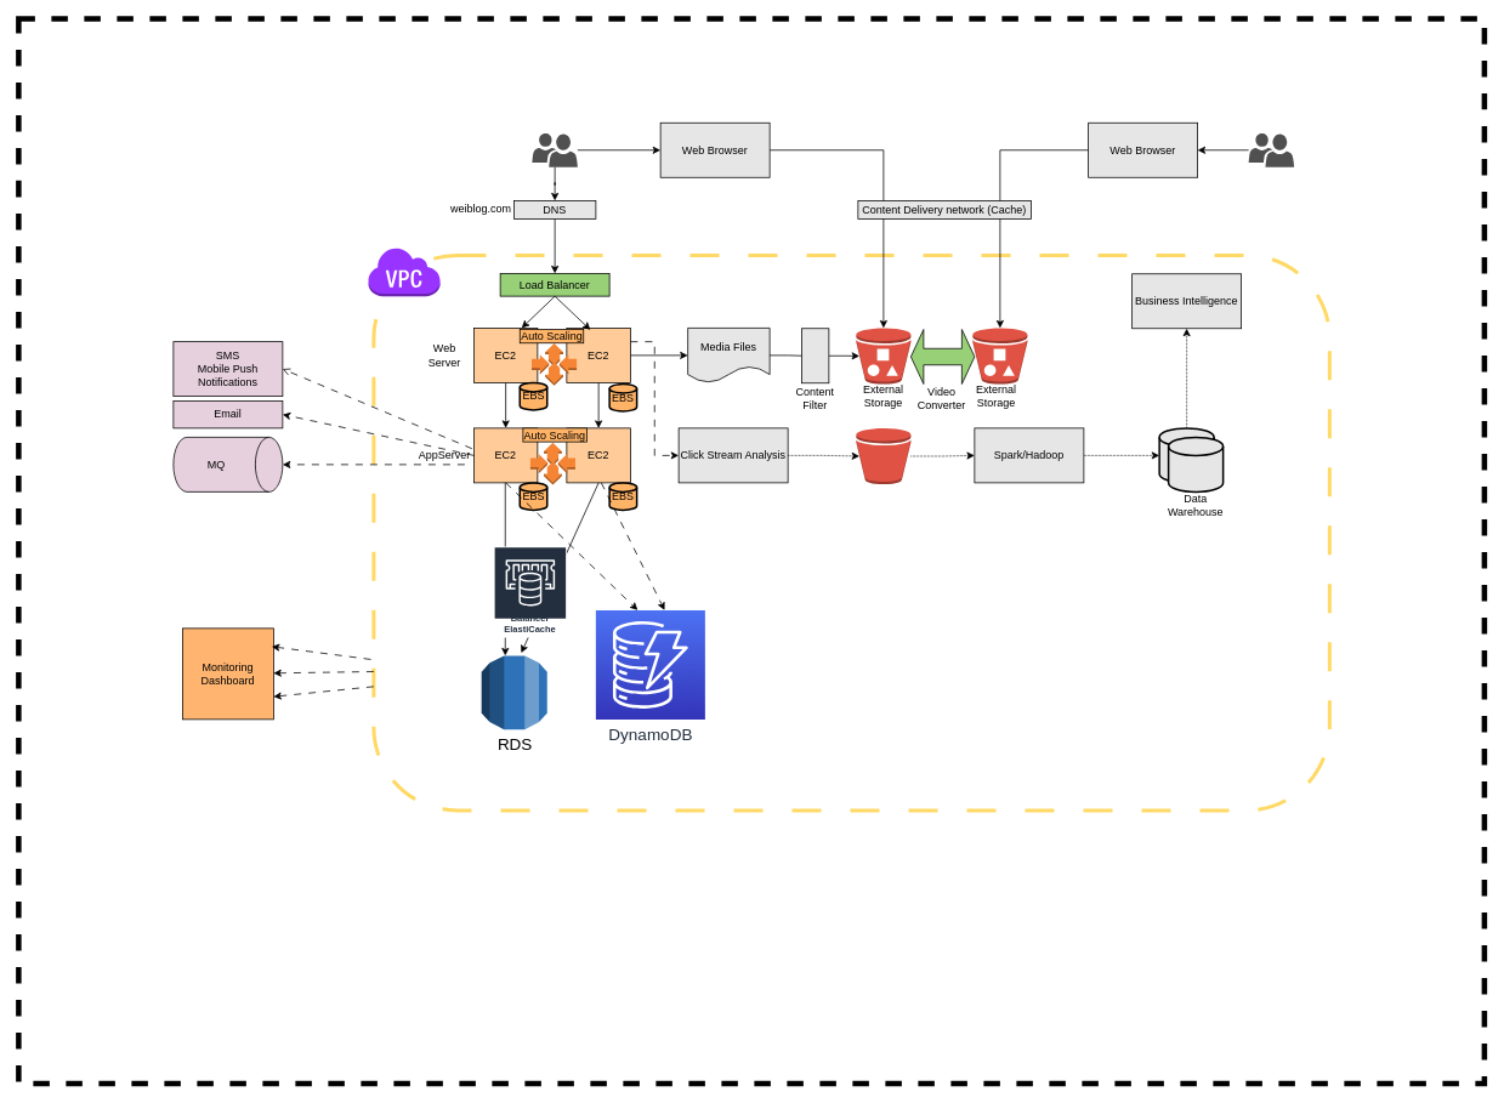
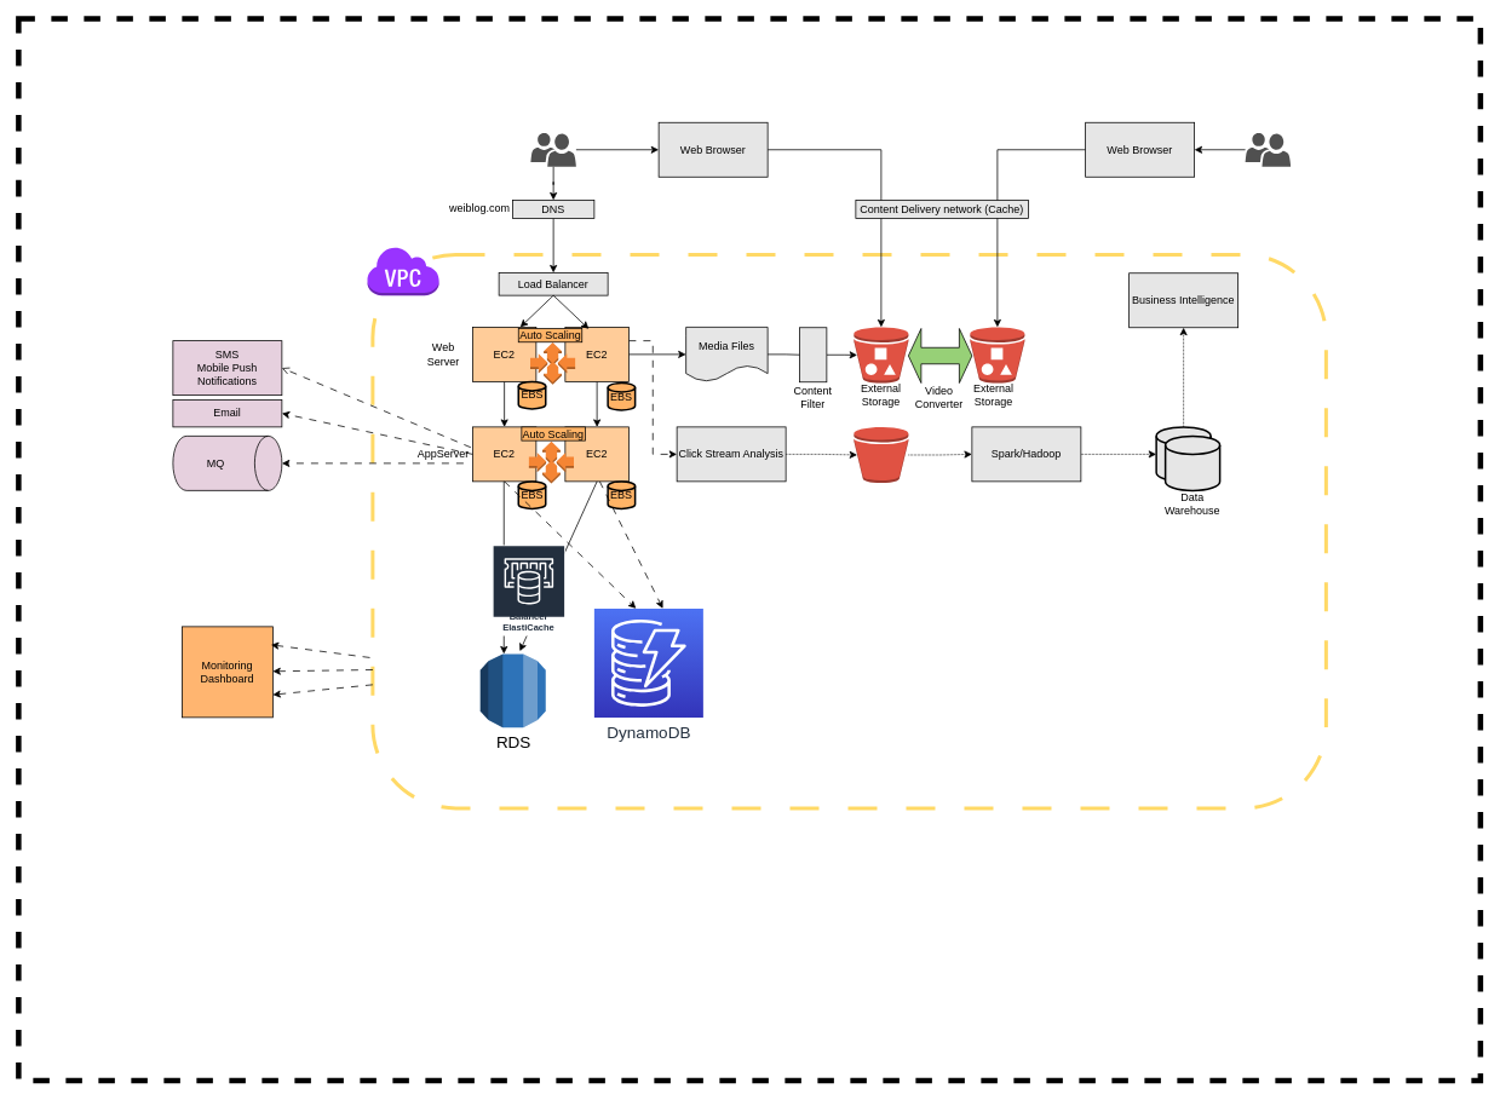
  <mxCell id="0" />
  <mxCell id="1" parent="0" />
  <mxCell id="2" value="" style="rounded=0;whiteSpace=wrap;html=1;dashed=1;strokeWidth=6;" vertex="1" parent="1"><mxGeometry x="20" y="20" width="1610" height="1170" as="geometry" /></mxCell>
  <mxCell id="3" value="" style="rounded=1;whiteSpace=wrap;html=1;dashed=1;dashPattern=8 8;strokeColor=#FFD966;strokeWidth=4;" vertex="1" parent="1"><mxGeometry x="410" y="280" width="1050" height="610" as="geometry" /></mxCell>
  <mxCell id="4" style="edgeStyle=orthogonalEdgeStyle;rounded=0;orthogonalLoop=1;jettySize=auto;html=1;entryX=0.5;entryY=0;entryDx=0;entryDy=0;" edge="1" parent="1" source="5" target="12"><mxGeometry relative="1" as="geometry" /></mxCell>
  <mxCell id="5" value="EC2" style="rounded=0;whiteSpace=wrap;html=1;fillColor=#FFCC99;" vertex="1" parent="1"><mxGeometry x="520" y="360" width="70" height="60" as="geometry" /></mxCell>
  <mxCell id="6" value="Web Server" style="text;html=1;strokeColor=none;fillColor=none;align=center;verticalAlign=middle;whiteSpace=wrap;rounded=0;dashed=1;" vertex="1" parent="1"><mxGeometry x="458" y="375" width="60" height="30" as="geometry" /></mxCell>
  <mxCell id="7" value="EBS" style="strokeWidth=2;html=1;shape=mxgraph.flowchart.database;whiteSpace=wrap;fillColor=#FFB366;" vertex="1" parent="1"><mxGeometry x="570.5" y="420" width="30" height="30" as="geometry" /></mxCell>
  <mxCell id="8" style="edgeStyle=orthogonalEdgeStyle;rounded=0;orthogonalLoop=1;jettySize=auto;html=1;entryX=0.5;entryY=0;entryDx=0;entryDy=0;" edge="1" parent="1" source="10" target="27"><mxGeometry relative="1" as="geometry" /></mxCell>
  <mxCell id="9" style="edgeStyle=orthogonalEdgeStyle;rounded=0;orthogonalLoop=1;jettySize=auto;html=1;" edge="1" parent="1" source="10" target="50"><mxGeometry relative="1" as="geometry" /></mxCell>
  <mxCell id="10" value="" style="sketch=0;pointerEvents=1;shadow=0;dashed=0;html=1;strokeColor=none;labelPosition=center;verticalLabelPosition=bottom;verticalAlign=top;align=center;fillColor=#505050;shape=mxgraph.mscae.intune.user_group" vertex="1" parent="1"><mxGeometry x="584" y="146" width="50" height="37" as="geometry" /></mxCell>
  <mxCell id="11" style="edgeStyle=orthogonalEdgeStyle;rounded=0;orthogonalLoop=1;jettySize=auto;html=1;" edge="1" parent="1" source="12"><mxGeometry relative="1" as="geometry"><mxPoint x="554.5" y="720" as="targetPoint" /></mxGeometry></mxCell>
  <mxCell id="12" value="EC2" style="rounded=0;whiteSpace=wrap;html=1;fillColor=#FFCC99;" vertex="1" parent="1"><mxGeometry x="520" y="470" width="70" height="60" as="geometry" /></mxCell>
  <mxCell id="13" value="EBS" style="strokeWidth=2;html=1;shape=mxgraph.flowchart.database;whiteSpace=wrap;fillColor=#FFB366;" vertex="1" parent="1"><mxGeometry x="570.5" y="530" width="30" height="30" as="geometry" /></mxCell>
  <mxCell id="14" value="AppServer" style="text;html=1;strokeColor=none;fillColor=none;align=center;verticalAlign=middle;whiteSpace=wrap;rounded=0;dashed=1;" vertex="1" parent="1"><mxGeometry x="458" y="485" width="60" height="30" as="geometry" /></mxCell>
  <mxCell id="15" value="EC2" style="rounded=0;whiteSpace=wrap;html=1;fillColor=#FFCC99;" vertex="1" parent="1"><mxGeometry x="622" y="470" width="70" height="60" as="geometry" /></mxCell>
  <mxCell id="16" value="EBS" style="strokeWidth=2;html=1;shape=mxgraph.flowchart.database;whiteSpace=wrap;fillColor=#FFB366;" vertex="1" parent="1"><mxGeometry x="669" y="530" width="30" height="30" as="geometry" /></mxCell>
  <mxCell id="17" style="edgeStyle=orthogonalEdgeStyle;rounded=0;orthogonalLoop=1;jettySize=auto;html=1;entryX=0.5;entryY=0;entryDx=0;entryDy=0;" edge="1" parent="1" source="20" target="15"><mxGeometry relative="1" as="geometry" /></mxCell>
  <mxCell id="18" style="edgeStyle=orthogonalEdgeStyle;rounded=0;orthogonalLoop=1;jettySize=auto;html=1;entryX=0;entryY=0.5;entryDx=0;entryDy=0;" edge="1" parent="1" source="20" target="32"><mxGeometry relative="1" as="geometry" /></mxCell>
  <mxCell id="19" style="edgeStyle=orthogonalEdgeStyle;rounded=0;orthogonalLoop=1;jettySize=auto;html=1;entryX=0;entryY=0.5;entryDx=0;entryDy=0;exitX=1;exitY=0.25;exitDx=0;exitDy=0;dashed=1;dashPattern=8 8;" edge="1" parent="1" source="20" target="39"><mxGeometry relative="1" as="geometry" /></mxCell>
  <mxCell id="20" value="EC2" style="rounded=0;whiteSpace=wrap;html=1;fillColor=#FFCC99;" vertex="1" parent="1"><mxGeometry x="622" y="360" width="70" height="60" as="geometry" /></mxCell>
  <mxCell id="21" value="EBS" style="strokeWidth=2;html=1;shape=mxgraph.flowchart.database;whiteSpace=wrap;fillColor=#FFB366;" vertex="1" parent="1"><mxGeometry x="669" y="421.5" width="30" height="30" as="geometry" /></mxCell>
- <mxCell id="22" value="Load Balancer" style="rounded=0;whiteSpace=wrap;html=1;fillColor=#97d077;" vertex="1" parent="1"><mxGeometry x="549" y="300" width="120" height="25" as="geometry" /></mxCell>
+ <mxCell id="22" value="Load Balancer" style="rounded=0;whiteSpace=wrap;html=1;fillColor=#E6E6E6;" vertex="1" parent="1"><mxGeometry x="549" y="300" width="120" height="25" as="geometry" /></mxCell>
  <mxCell id="23" value="" style="endArrow=classic;html=1;rounded=0;entryX=0.63;entryY=-0.043;entryDx=0;entryDy=0;entryPerimeter=0;exitX=0.5;exitY=1;exitDx=0;exitDy=0;" edge="1" parent="1" source="15"><mxGeometry width="50" height="50" relative="1" as="geometry"><mxPoint x="780" y="560" as="sourcePoint" /><mxPoint x="572.05" y="716.99" as="targetPoint" /></mxGeometry></mxCell>
  <mxCell id="24" value="" style="endArrow=classic;html=1;rounded=0;exitX=0.5;exitY=1;exitDx=0;exitDy=0;entryX=0.75;entryY=0;entryDx=0;entryDy=0;" edge="1" parent="1" source="22" target="5"><mxGeometry width="50" height="50" relative="1" as="geometry"><mxPoint x="780" y="560" as="sourcePoint" /><mxPoint x="830" y="510" as="targetPoint" /></mxGeometry></mxCell>
  <mxCell id="25" value="" style="endArrow=classic;html=1;rounded=0;exitX=0.5;exitY=1;exitDx=0;exitDy=0;entryX=0.371;entryY=0.033;entryDx=0;entryDy=0;entryPerimeter=0;" edge="1" parent="1" source="22" target="20"><mxGeometry width="50" height="50" relative="1" as="geometry"><mxPoint x="615" y="335" as="sourcePoint" /><mxPoint x="582.5" y="370" as="targetPoint" /></mxGeometry></mxCell>
  <mxCell id="26" style="edgeStyle=orthogonalEdgeStyle;rounded=0;orthogonalLoop=1;jettySize=auto;html=1;entryX=0.5;entryY=0;entryDx=0;entryDy=0;" edge="1" parent="1" source="27" target="22"><mxGeometry relative="1" as="geometry" /></mxCell>
  <mxCell id="27" value="DNS" style="rounded=0;whiteSpace=wrap;html=1;fillColor=#E6E6E6;" vertex="1" parent="1"><mxGeometry x="564" y="220" width="90" height="20" as="geometry" /></mxCell>
  <mxCell id="28" value="weiblog.com" style="text;html=1;strokeColor=none;fillColor=none;align=center;verticalAlign=middle;whiteSpace=wrap;rounded=0;" vertex="1" parent="1"><mxGeometry x="498" y="214" width="60" height="30" as="geometry" /></mxCell>
  <mxCell id="29" value="" style="endArrow=classic;html=1;rounded=0;exitX=0.5;exitY=1;exitDx=0;exitDy=0;entryX=0.281;entryY=0;entryDx=0;entryDy=0;entryPerimeter=0;dashed=1;dashPattern=8 8;" edge="1" parent="1" source="12"><mxGeometry width="50" height="50" relative="1" as="geometry"><mxPoint x="780" y="550" as="sourcePoint" /><mxPoint x="699.935" y="670" as="targetPoint" /></mxGeometry></mxCell>
  <mxCell id="30" value="" style="endArrow=classic;html=1;rounded=0;entryX=0.5;entryY=0;entryDx=0;entryDy=0;entryPerimeter=0;dashed=1;dashPattern=8 8;" edge="1" parent="1"><mxGeometry width="50" height="50" relative="1" as="geometry"><mxPoint x="660" y="530" as="sourcePoint" /><mxPoint x="729.5" y="670" as="targetPoint" /></mxGeometry></mxCell>
  <mxCell id="31" style="edgeStyle=orthogonalEdgeStyle;rounded=0;orthogonalLoop=1;jettySize=auto;html=1;entryX=0.06;entryY=0.5;entryDx=0;entryDy=0;entryPerimeter=0;startArrow=none;" edge="1" parent="1" source="36" target="33"><mxGeometry relative="1" as="geometry" /></mxCell>
  <mxCell id="32" value="Media Files" style="shape=document;whiteSpace=wrap;html=1;boundedLbl=1;fillColor=#E6E6E6;" vertex="1" parent="1"><mxGeometry x="755" y="360" width="90" height="60" as="geometry" /></mxCell>
  <mxCell id="33" value="" style="outlineConnect=0;dashed=0;verticalLabelPosition=bottom;verticalAlign=top;align=center;html=1;shape=mxgraph.aws3.bucket_with_objects;fillColor=#E05243;gradientColor=none;" vertex="1" parent="1"><mxGeometry x="940" y="360" width="60" height="61.5" as="geometry" /></mxCell>
  <mxCell id="34" value="External Storage" style="text;html=1;strokeColor=none;fillColor=none;align=center;verticalAlign=middle;whiteSpace=wrap;rounded=0;dashed=1;" vertex="1" parent="1"><mxGeometry x="940" y="420" width="60" height="30" as="geometry" /></mxCell>
  <mxCell id="35" value="" style="edgeStyle=orthogonalEdgeStyle;rounded=0;orthogonalLoop=1;jettySize=auto;html=1;entryX=0.06;entryY=0.5;entryDx=0;entryDy=0;entryPerimeter=0;endArrow=none;" edge="1" parent="1" source="32" target="36"><mxGeometry relative="1" as="geometry"><mxPoint x="845" y="390" as="sourcePoint" /><mxPoint x="943.6" y="390.75" as="targetPoint" /></mxGeometry></mxCell>
  <mxCell id="36" value="" style="rounded=0;whiteSpace=wrap;html=1;fillColor=#E6E6E6;" vertex="1" parent="1"><mxGeometry x="880" y="360.5" width="30" height="60" as="geometry" /></mxCell>
  <mxCell id="37" value="Content Filter" style="text;html=1;strokeColor=none;fillColor=none;align=center;verticalAlign=middle;whiteSpace=wrap;rounded=0;dashed=1;" vertex="1" parent="1"><mxGeometry x="865" y="421.5" width="60" height="30" as="geometry" /></mxCell>
  <mxCell id="38" style="edgeStyle=orthogonalEdgeStyle;rounded=0;orthogonalLoop=1;jettySize=auto;html=1;entryX=0.06;entryY=0.5;entryDx=0;entryDy=0;entryPerimeter=0;dashed=1;dashPattern=1 1;" edge="1" parent="1" source="39" target="41"><mxGeometry relative="1" as="geometry" /></mxCell>
  <mxCell id="39" value="Click Stream Analysis" style="rounded=0;whiteSpace=wrap;html=1;fillColor=#E6E6E6;" vertex="1" parent="1"><mxGeometry x="745" y="470" width="120" height="60" as="geometry" /></mxCell>
  <mxCell id="40" style="edgeStyle=orthogonalEdgeStyle;rounded=0;orthogonalLoop=1;jettySize=auto;html=1;entryX=0;entryY=0.5;entryDx=0;entryDy=0;dashed=1;dashPattern=1 1;" edge="1" parent="1" source="41" target="43"><mxGeometry relative="1" as="geometry" /></mxCell>
  <mxCell id="41" value="" style="outlineConnect=0;dashed=0;verticalLabelPosition=bottom;verticalAlign=top;align=center;html=1;shape=mxgraph.aws3.bucket;fillColor=#E05243;gradientColor=none;" vertex="1" parent="1"><mxGeometry x="940" y="470" width="60" height="61.5" as="geometry" /></mxCell>
  <mxCell id="42" style="edgeStyle=orthogonalEdgeStyle;rounded=0;orthogonalLoop=1;jettySize=auto;html=1;entryX=0;entryY=0.5;entryDx=0;entryDy=0;entryPerimeter=0;dashed=1;dashPattern=1 1;" edge="1" parent="1" source="43" target="45"><mxGeometry relative="1" as="geometry" /></mxCell>
  <mxCell id="43" value="Spark/Hadoop" style="rounded=0;whiteSpace=wrap;html=1;fillColor=#E6E6E6;" vertex="1" parent="1"><mxGeometry x="1070" y="470" width="120" height="60" as="geometry" /></mxCell>
  <mxCell id="44" style="edgeStyle=orthogonalEdgeStyle;rounded=0;orthogonalLoop=1;jettySize=auto;html=1;entryX=0.5;entryY=1;entryDx=0;entryDy=0;dashed=1;dashPattern=1 1;" edge="1" parent="1" source="45" target="48"><mxGeometry relative="1" as="geometry" /></mxCell>
  <mxCell id="45" value="" style="strokeWidth=2;html=1;shape=mxgraph.flowchart.database;whiteSpace=wrap;fillColor=#E6E6E6;" vertex="1" parent="1"><mxGeometry x="1273" y="470" width="60" height="60" as="geometry" /></mxCell>
  <mxCell id="46" value="" style="strokeWidth=2;html=1;shape=mxgraph.flowchart.database;whiteSpace=wrap;fillColor=#E6E6E6;" vertex="1" parent="1"><mxGeometry x="1283" y="480" width="60" height="60" as="geometry" /></mxCell>
  <mxCell id="47" value="Data Warehouse" style="text;html=1;strokeColor=none;fillColor=none;align=center;verticalAlign=middle;whiteSpace=wrap;rounded=0;dashed=1;" vertex="1" parent="1"><mxGeometry x="1283" y="540" width="60" height="30" as="geometry" /></mxCell>
  <mxCell id="48" value="Business Intelligence" style="rounded=0;whiteSpace=wrap;html=1;fillColor=#E6E6E6;" vertex="1" parent="1"><mxGeometry x="1243" y="300.5" width="120" height="60" as="geometry" /></mxCell>
  <mxCell id="49" style="edgeStyle=orthogonalEdgeStyle;rounded=0;orthogonalLoop=1;jettySize=auto;html=1;entryX=0.5;entryY=0;entryDx=0;entryDy=0;entryPerimeter=0;" edge="1" parent="1" source="50" target="33"><mxGeometry relative="1" as="geometry" /></mxCell>
  <mxCell id="50" value="Web Browser" style="rounded=0;whiteSpace=wrap;html=1;fillColor=#E6E6E6;" vertex="1" parent="1"><mxGeometry x="725" y="134.5" width="120" height="60" as="geometry" /></mxCell>
  <mxCell id="51" value="" style="outlineConnect=0;dashed=0;verticalLabelPosition=bottom;verticalAlign=top;align=center;html=1;shape=mxgraph.aws3.bucket_with_objects;fillColor=#E05243;gradientColor=none;" vertex="1" parent="1"><mxGeometry x="1068" y="360" width="60" height="61.5" as="geometry" /></mxCell>
  <mxCell id="52" value="External Storage" style="text;html=1;strokeColor=none;fillColor=none;align=center;verticalAlign=middle;whiteSpace=wrap;rounded=0;dashed=1;" vertex="1" parent="1"><mxGeometry x="1064" y="420" width="60" height="30" as="geometry" /></mxCell>
  <mxCell id="53" style="edgeStyle=orthogonalEdgeStyle;rounded=0;orthogonalLoop=1;jettySize=auto;html=1;entryX=1;entryY=0.5;entryDx=0;entryDy=0;" edge="1" parent="1" source="54" target="56"><mxGeometry relative="1" as="geometry" /></mxCell>
  <mxCell id="54" value="" style="sketch=0;pointerEvents=1;shadow=0;dashed=0;html=1;strokeColor=none;labelPosition=center;verticalLabelPosition=bottom;verticalAlign=top;align=center;fillColor=#505050;shape=mxgraph.mscae.intune.user_group" vertex="1" parent="1"><mxGeometry x="1371" y="146" width="50" height="37" as="geometry" /></mxCell>
  <mxCell id="55" style="edgeStyle=orthogonalEdgeStyle;rounded=0;orthogonalLoop=1;jettySize=auto;html=1;" edge="1" parent="1" source="56" target="51"><mxGeometry relative="1" as="geometry" /></mxCell>
  <mxCell id="56" value="Web Browser" style="rounded=0;whiteSpace=wrap;html=1;fillColor=#E6E6E6;" vertex="1" parent="1"><mxGeometry x="1195" y="134.5" width="120" height="60" as="geometry" /></mxCell>
  <mxCell id="57" value="" style="shape=doubleArrow;whiteSpace=wrap;html=1;fillColor=#97D077;" vertex="1" parent="1"><mxGeometry x="1000" y="361.5" width="70" height="60" as="geometry" /></mxCell>
  <mxCell id="58" value="Video Converter" style="text;html=1;strokeColor=none;fillColor=none;align=center;verticalAlign=middle;whiteSpace=wrap;rounded=0;dashed=1;" vertex="1" parent="1"><mxGeometry x="1004" y="421.5" width="60" height="30" as="geometry" /></mxCell>
  <mxCell id="59" value="Content Delivery network (Cache)" style="rounded=0;whiteSpace=wrap;html=1;fillColor=#E6E6E6;" vertex="1" parent="1"><mxGeometry x="942" y="220" width="190" height="20" as="geometry" /></mxCell>
  <mxCell id="60" value="SMS&lt;br&gt;Mobile Push Notifications" style="rounded=0;whiteSpace=wrap;html=1;fillColor=#E6D0DE;" vertex="1" parent="1"><mxGeometry x="190" y="375" width="120" height="60" as="geometry" /></mxCell>
  <mxCell id="61" value="" style="endArrow=open;html=1;rounded=0;exitX=1;exitY=0.25;exitDx=0;exitDy=0;entryX=1;entryY=0.5;entryDx=0;entryDy=0;dashed=1;dashPattern=8 8;" edge="1" parent="1" source="14" target="60"><mxGeometry width="50" height="50" relative="1" as="geometry"><mxPoint x="565" y="540" as="sourcePoint" /><mxPoint x="709.935" y="680" as="targetPoint" /></mxGeometry></mxCell>
  <mxCell id="62" value="Email" style="rounded=0;whiteSpace=wrap;html=1;fillColor=#E6D0DE;" vertex="1" parent="1"><mxGeometry x="190" y="440" width="120" height="30" as="geometry" /></mxCell>
  <mxCell id="63" value="MQ" style="shape=cylinder3;whiteSpace=wrap;html=1;boundedLbl=1;backgroundOutline=1;size=15;fillColor=#E6D0DE;direction=south;" vertex="1" parent="1"><mxGeometry x="190" y="480" width="120" height="60" as="geometry" /></mxCell>
  <mxCell id="64" value="" style="endArrow=classic;html=1;rounded=0;entryX=1;entryY=0.5;entryDx=0;entryDy=0;dashed=1;dashPattern=8 8;" edge="1" parent="1" target="62"><mxGeometry width="50" height="50" relative="1" as="geometry"><mxPoint x="520" y="500" as="sourcePoint" /><mxPoint x="320" y="415" as="targetPoint" /></mxGeometry></mxCell>
  <mxCell id="65" value="" style="endArrow=classic;html=1;rounded=0;dashed=1;dashPattern=8 8;" edge="1" parent="1" target="63"><mxGeometry width="50" height="50" relative="1" as="geometry"><mxPoint x="510" y="510" as="sourcePoint" /><mxPoint x="320" y="465" as="targetPoint" /></mxGeometry></mxCell>
  <mxCell id="66" value="Monitoring Dashboard" style="whiteSpace=wrap;html=1;aspect=fixed;fillColor=#FFB570;" vertex="1" parent="1"><mxGeometry x="200" y="690" width="100" height="100" as="geometry" /></mxCell>
  <mxCell id="67" value="" style="endArrow=classic;html=1;rounded=0;dashed=1;dashPattern=8 8;exitX=-0.003;exitY=0.728;exitDx=0;exitDy=0;exitPerimeter=0;" edge="1" parent="1" source="3"><mxGeometry width="50" height="50" relative="1" as="geometry"><mxPoint x="498" y="710" as="sourcePoint" /><mxPoint x="298" y="710" as="targetPoint" /></mxGeometry></mxCell>
  <mxCell id="68" value="" style="endArrow=classic;html=1;rounded=0;dashed=1;dashPattern=8 8;exitX=0;exitY=0.75;exitDx=0;exitDy=0;" edge="1" parent="1" source="3" target="66"><mxGeometry width="50" height="50" relative="1" as="geometry"><mxPoint x="400" y="734" as="sourcePoint" /><mxPoint x="308" y="720" as="targetPoint" /></mxGeometry></mxCell>
  <mxCell id="69" value="" style="endArrow=classic;html=1;rounded=0;dashed=1;dashPattern=8 8;exitX=0;exitY=0.777;exitDx=0;exitDy=0;exitPerimeter=0;entryX=1;entryY=0.75;entryDx=0;entryDy=0;" edge="1" parent="1" source="3" target="66"><mxGeometry width="50" height="50" relative="1" as="geometry"><mxPoint x="426.85" y="744.08" as="sourcePoint" /><mxPoint x="318" y="730" as="targetPoint" /></mxGeometry></mxCell>
  <mxCell id="70" value="" style="outlineConnect=0;dashed=0;verticalLabelPosition=bottom;verticalAlign=top;align=center;html=1;shape=mxgraph.aws3.virtual_private_cloud;fillColor=#9933FF;gradientColor=none;fontSize=18;" vertex="1" parent="1"><mxGeometry x="403.5" y="271" width="79.5" height="54" as="geometry" /></mxCell>
  <mxCell id="71" value="" style="outlineConnect=0;dashed=0;verticalLabelPosition=bottom;verticalAlign=top;align=center;html=1;shape=mxgraph.aws3.auto_scaling;fillColor=#F58534;gradientColor=none;dashPattern=8 8;strokeColor=#FFD966;strokeWidth=4;fontSize=18;" vertex="1" parent="1"><mxGeometry x="583.5" y="376.75" width="49.5" height="46.5" as="geometry" /></mxCell>
  <mxCell id="72" value="" style="outlineConnect=0;dashed=0;verticalLabelPosition=bottom;verticalAlign=top;align=center;html=1;shape=mxgraph.aws3.auto_scaling;fillColor=#F58534;gradientColor=none;dashPattern=8 8;strokeColor=#FFD966;strokeWidth=4;fontSize=18;" vertex="1" parent="1"><mxGeometry x="582" y="485.75" width="49.5" height="46.5" as="geometry" /></mxCell>
  <mxCell id="73" value="Auto Scaling" style="rounded=0;whiteSpace=wrap;html=1;fillColor=#FFB366;" vertex="1" parent="1"><mxGeometry x="574" y="470" width="70" height="15" as="geometry" /></mxCell>
  <mxCell id="74" value="Auto Scaling" style="rounded=0;whiteSpace=wrap;html=1;fillColor=#FFB366;" vertex="1" parent="1"><mxGeometry x="570.5" y="361.5" width="70" height="15" as="geometry" /></mxCell>
  <mxCell id="75" value="RDS" style="outlineConnect=0;dashed=0;verticalLabelPosition=bottom;verticalAlign=top;align=center;html=1;shape=mxgraph.aws3.rds;fillColor=#2E73B8;gradientColor=none;dashPattern=8 8;strokeColor=#FFD966;strokeWidth=4;fontSize=18;" vertex="1" parent="1"><mxGeometry x="528.5" y="720" width="72" height="81" as="geometry" /></mxCell>
  <mxCell id="76" value="&lt;font style=&quot;font-size: 18px;&quot;&gt;DynamoDB&lt;/font&gt;" style="sketch=0;points=[[0,0,0],[0.25,0,0],[0.5,0,0],[0.75,0,0],[1,0,0],[0,1,0],[0.25,1,0],[0.5,1,0],[0.75,1,0],[1,1,0],[0,0.25,0],[0,0.5,0],[0,0.75,0],[1,0.25,0],[1,0.5,0],[1,0.75,0]];outlineConnect=0;fontColor=#232F3E;gradientColor=#4D72F3;gradientDirection=north;fillColor=#3334B9;strokeColor=#ffffff;dashed=0;verticalLabelPosition=bottom;verticalAlign=top;align=center;html=1;fontSize=12;fontStyle=0;aspect=fixed;shape=mxgraph.aws4.resourceIcon;resIcon=mxgraph.aws4.dynamodb;dashPattern=8 8;strokeWidth=4;" vertex="1" parent="1"><mxGeometry x="654" y="670" width="120" height="120" as="geometry" /></mxCell>
  <mxCell id="77" value="Balancer ElastiCache" style="sketch=0;outlineConnect=0;fontColor=#232F3E;gradientColor=none;strokeColor=#ffffff;fillColor=#232F3E;dashed=0;verticalLabelPosition=middle;verticalAlign=bottom;align=center;html=1;whiteSpace=wrap;fontSize=10;fontStyle=1;spacing=3;shape=mxgraph.aws4.productIcon;prIcon=mxgraph.aws4.elasticache;dashPattern=8 8;strokeWidth=4;" vertex="1" parent="1"><mxGeometry x="542" y="600" width="80" height="100" as="geometry" /></mxCell>
